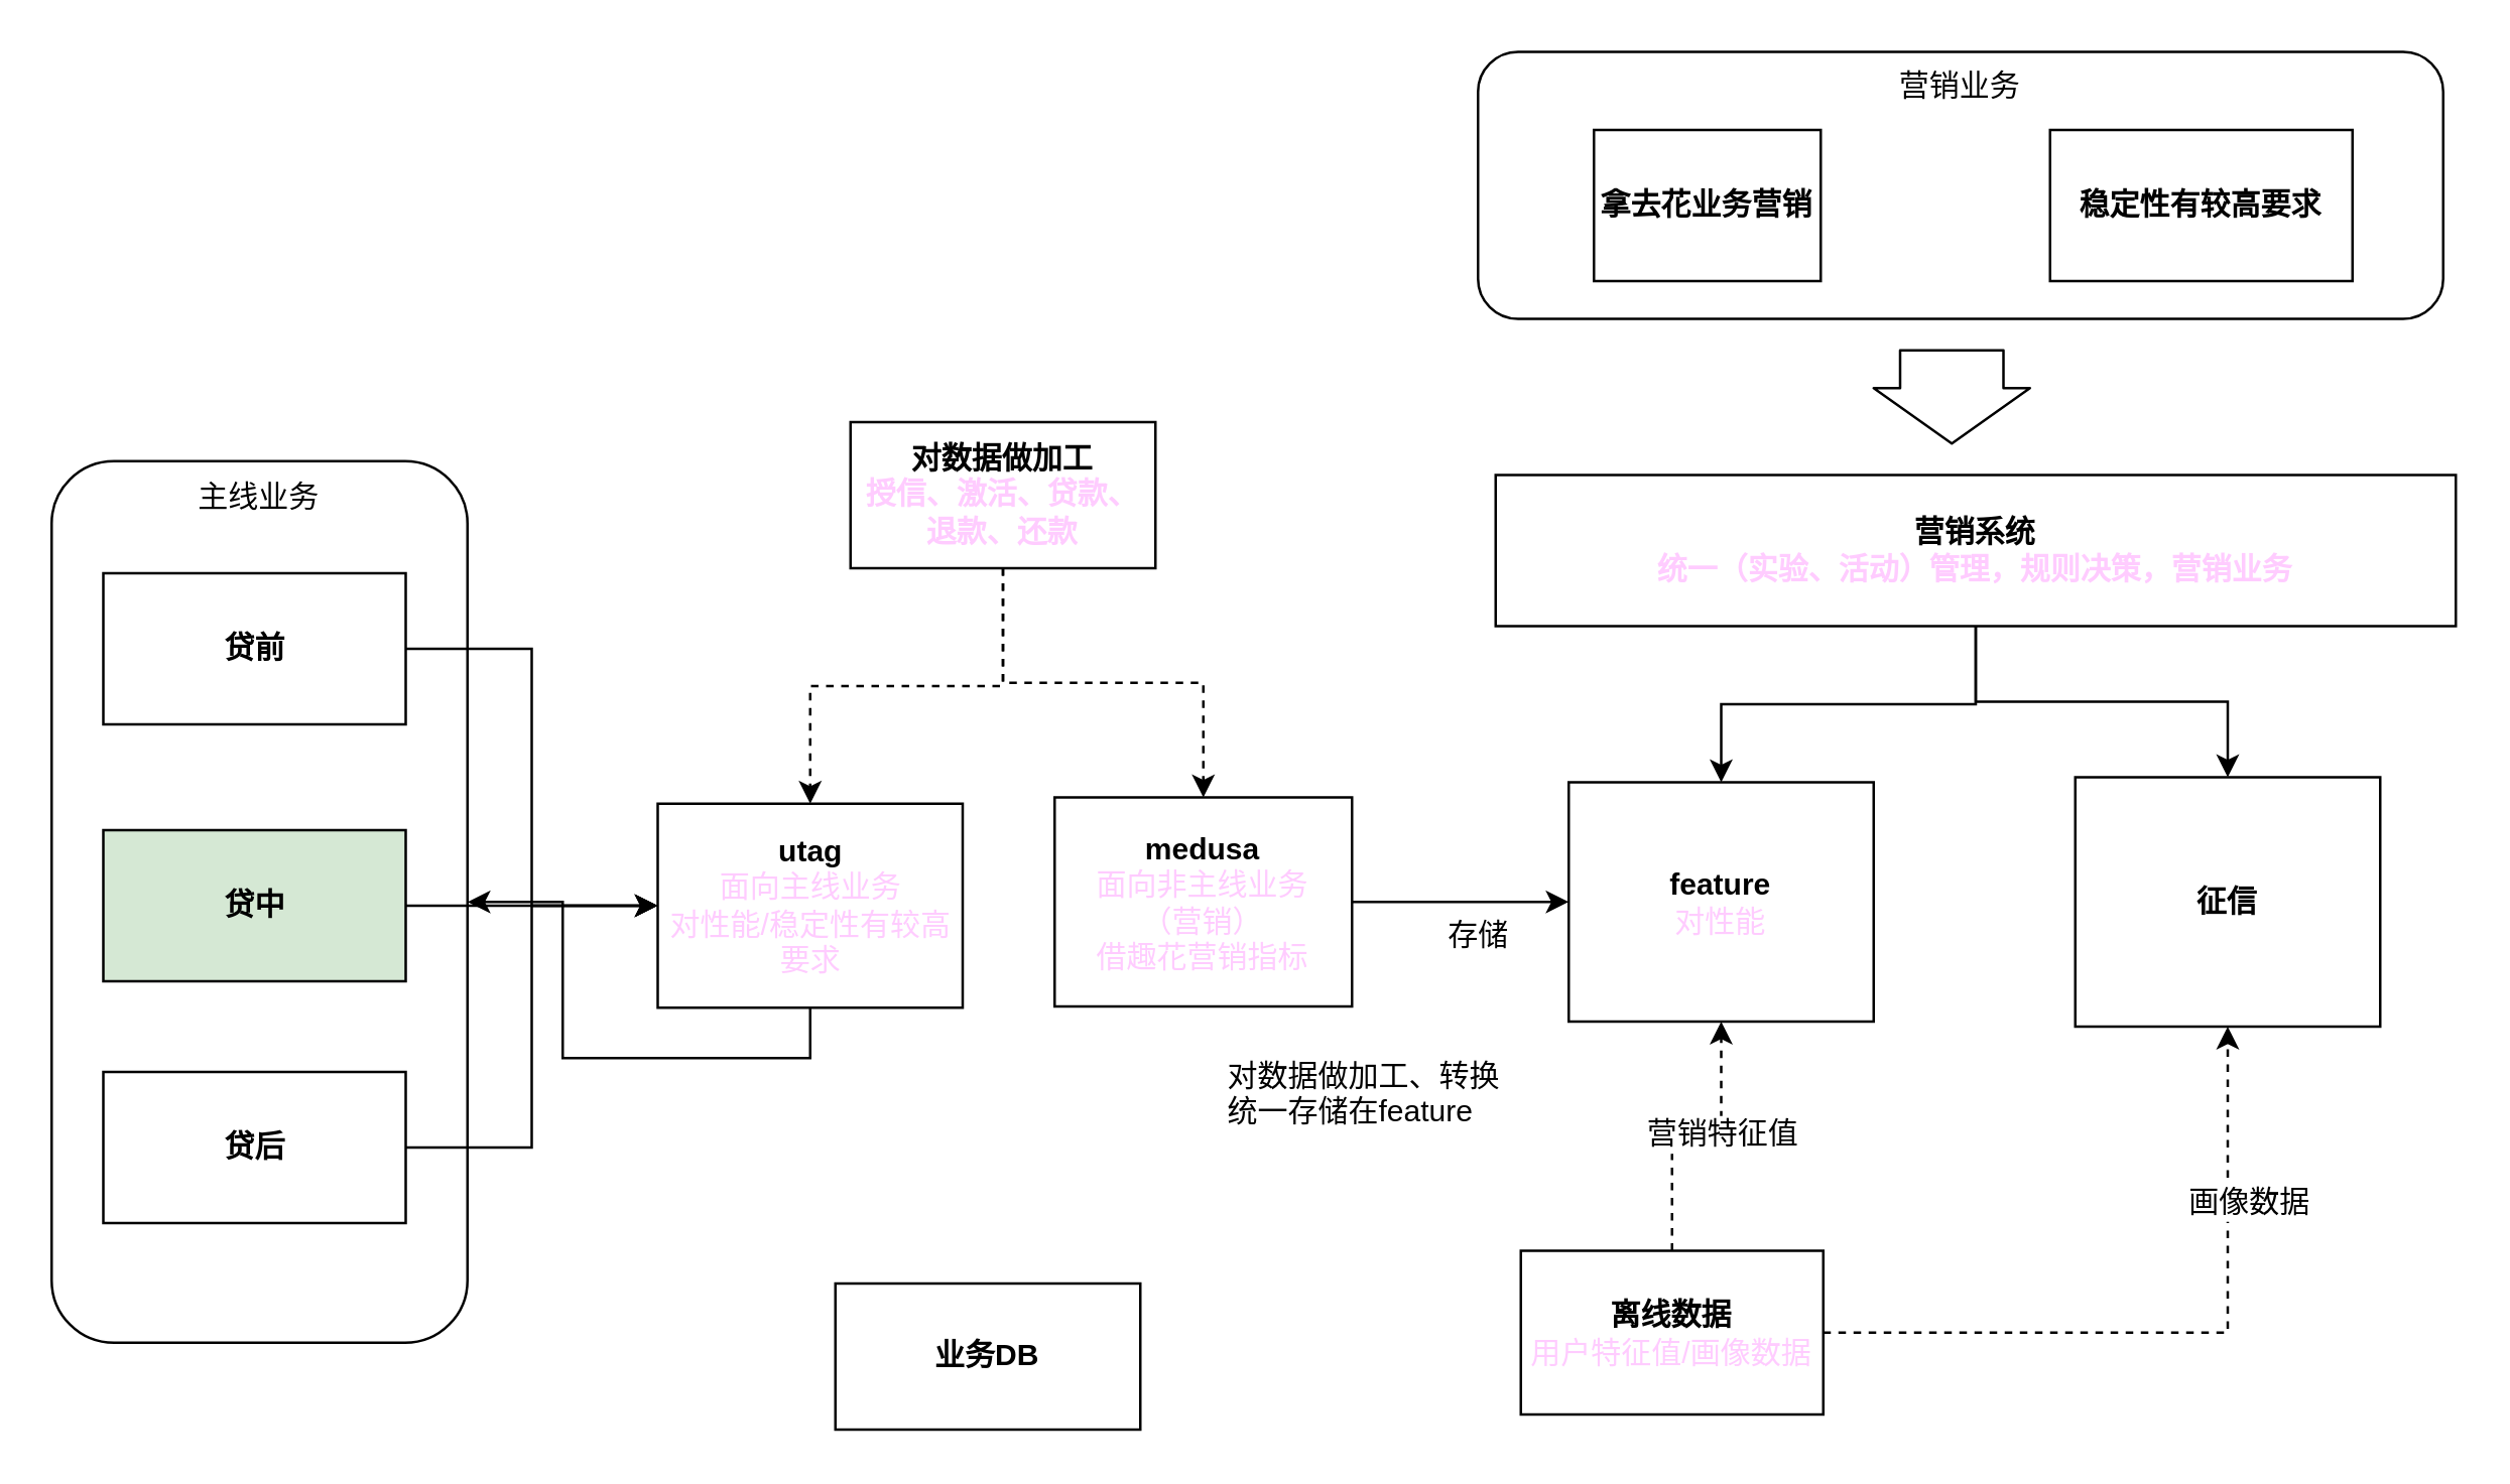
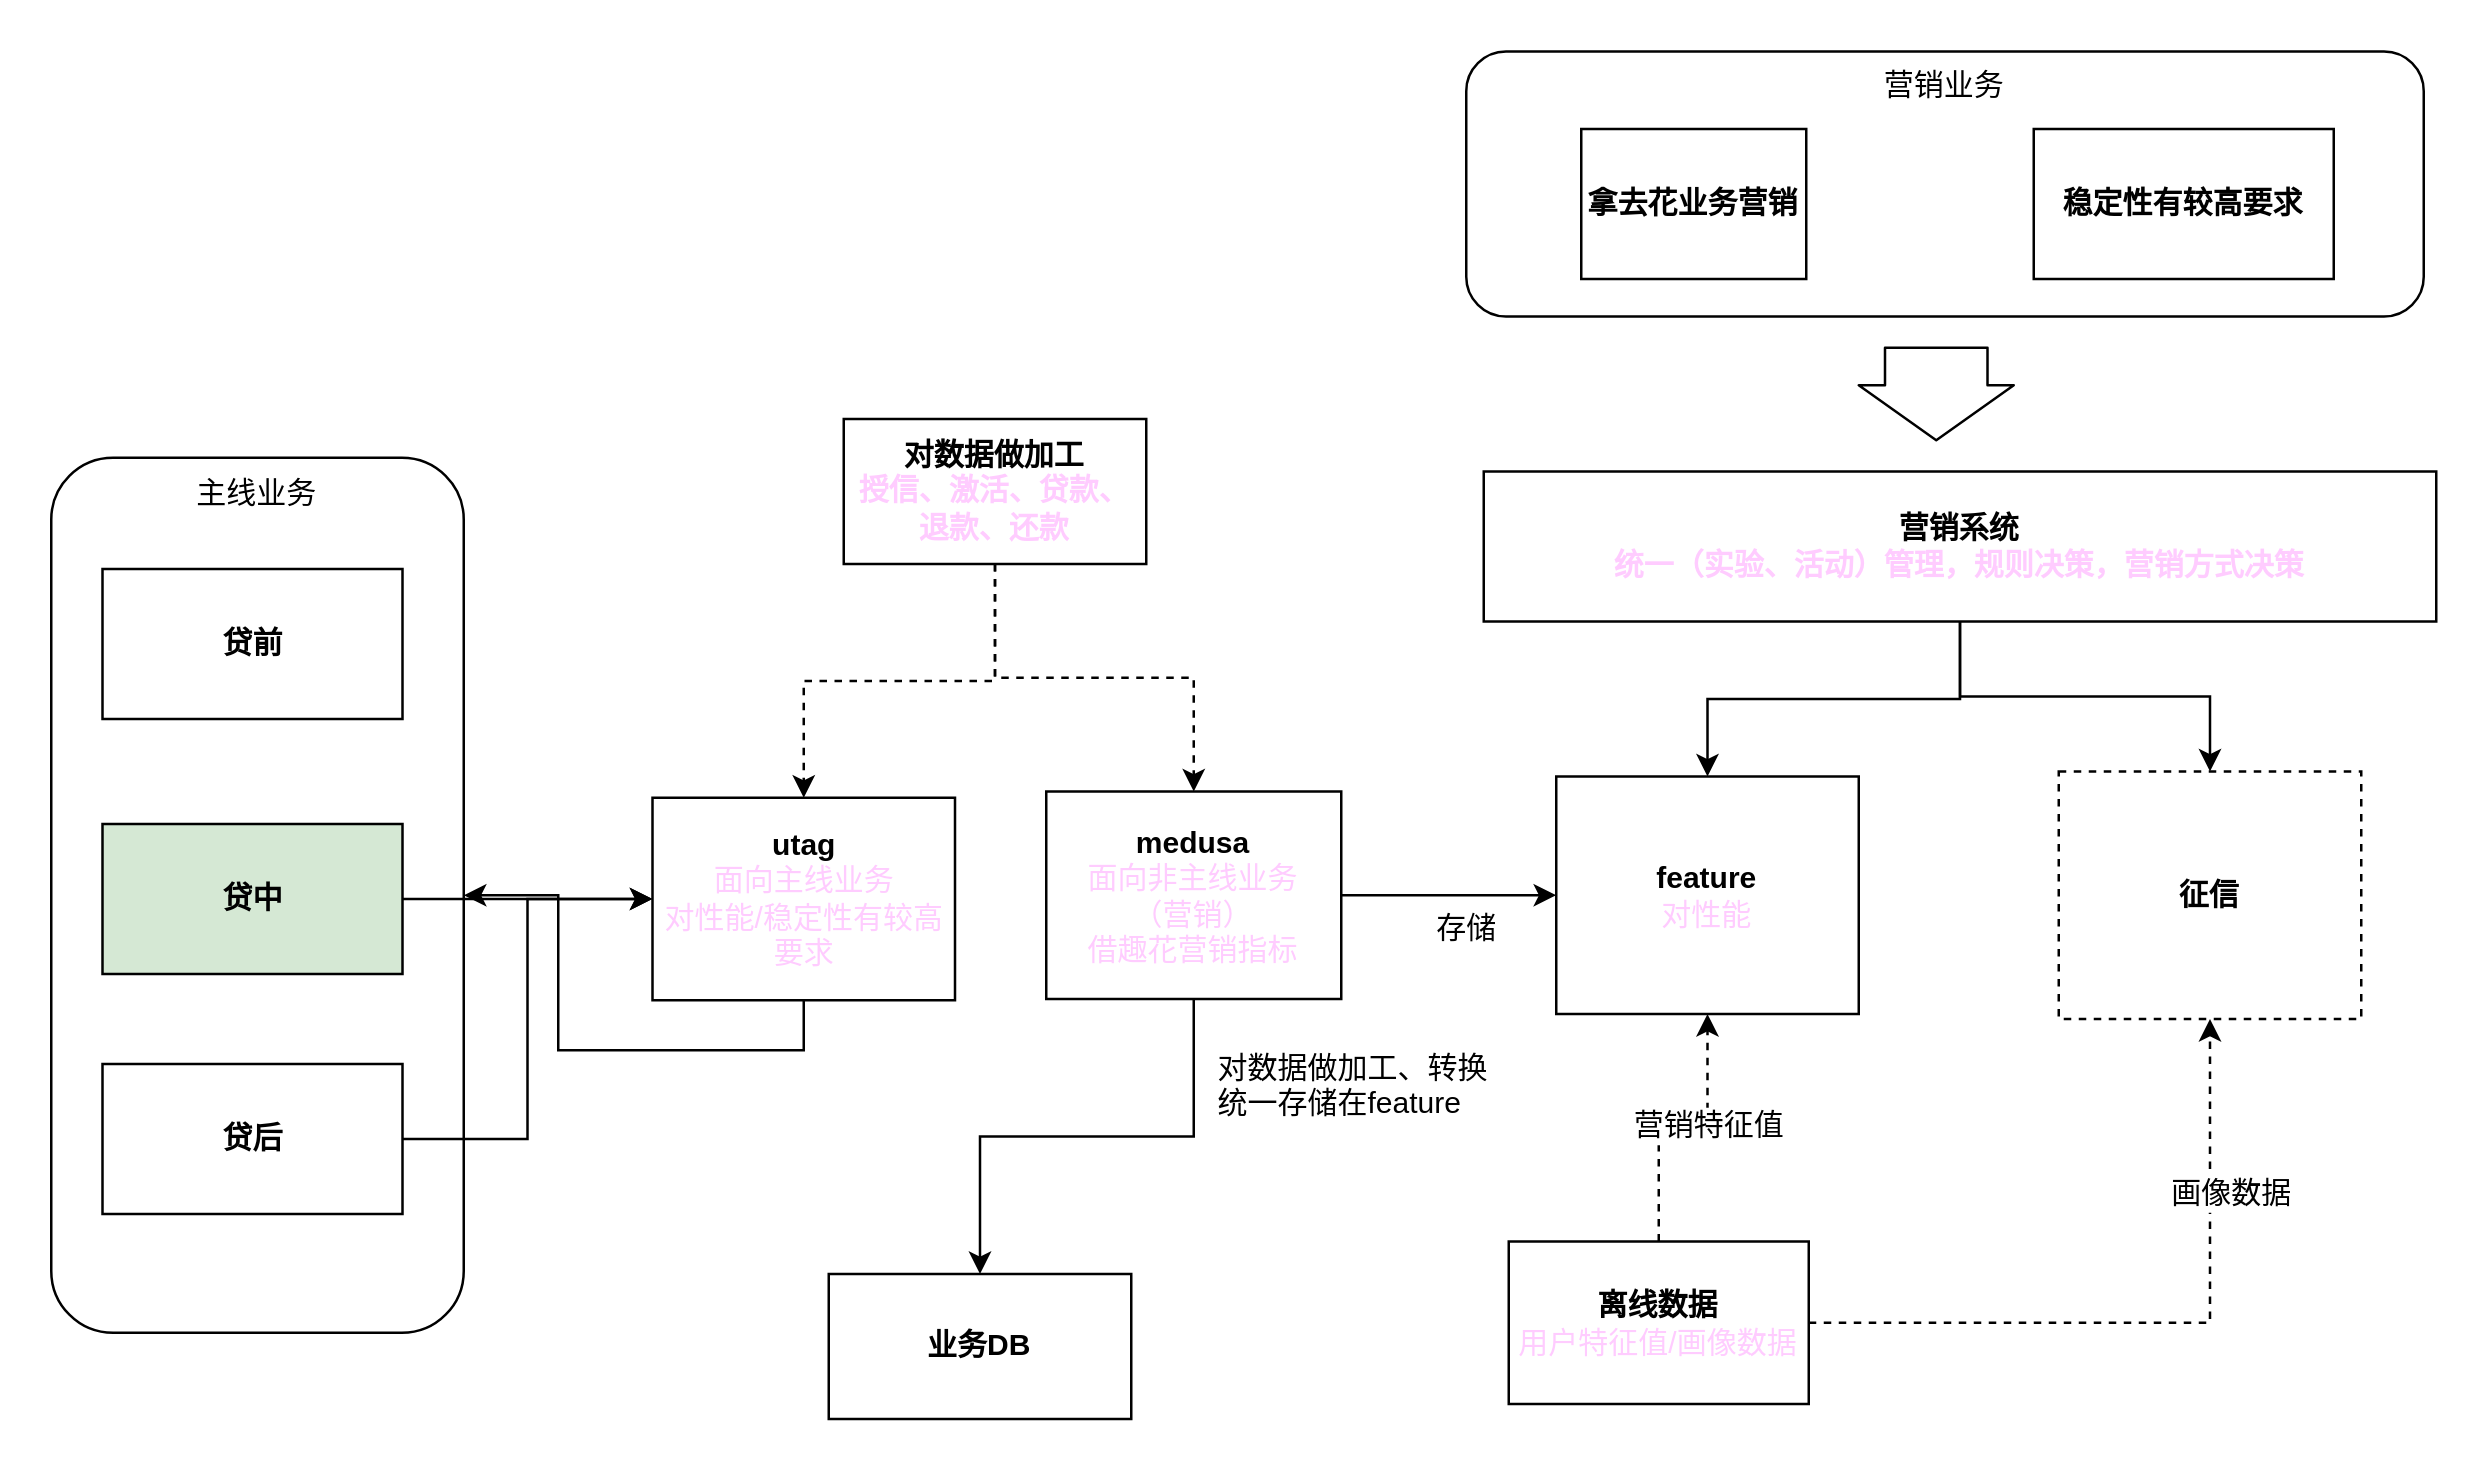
  <mxCell id="0" />
  <mxCell id="1" parent="0" />
  <mxCell id="2" value="营销业务" style="rounded=1;whiteSpace=wrap;html=1;verticalAlign=top;" parent="1" vertex="1"><mxGeometry x="586" y="20" width="383" height="106" as="geometry" /></mxCell>
  <mxCell id="3" value="主线业务" style="rounded=1;whiteSpace=wrap;html=1;verticalAlign=top;" parent="1" vertex="1"><mxGeometry x="20" y="182.5" width="165" height="350" as="geometry" /></mxCell>
  <mxCell id="4" style="edgeStyle=orthogonalEdgeStyle;rounded=0;orthogonalLoop=1;jettySize=auto;html=1;exitX=1;exitY=0.5;exitDx=0;exitDy=0;" parent="1" source="6" target="7" edge="1"><mxGeometry relative="1" as="geometry" /></mxCell>
+ <mxCell id="5" style="edgeStyle=orthogonalEdgeStyle;rounded=0;orthogonalLoop=1;jettySize=auto;html=1;exitX=0.5;exitY=1;exitDx=0;exitDy=0;entryX=0.5;entryY=0;entryDx=0;entryDy=0;" edge="1" parent="1" source="6" target="30"><mxGeometry relative="1" as="geometry"><mxPoint x="368" y="464" as="targetPoint" /></mxGeometry></mxCell>
  <mxCell id="6" value="&lt;b&gt;medusa&lt;/b&gt;&lt;br&gt;&lt;font color=&quot;#ffccff&quot;&gt;面向非主线业务&lt;br&gt;（营销）&lt;br&gt;&lt;/font&gt;&lt;span style=&quot;color: rgb(255 , 204 , 255)&quot;&gt;借趣花营销指标&lt;/span&gt;&lt;b&gt;&lt;br&gt;&lt;/b&gt;" style="rounded=0;whiteSpace=wrap;html=1;" parent="1" vertex="1"><mxGeometry x="418" y="316" width="118" height="83" as="geometry" /></mxCell>
  <mxCell id="7" value="&lt;b&gt;feature&lt;/b&gt;&lt;br&gt;&lt;font color=&quot;#ffccff&quot;&gt;对性能&lt;br&gt;&lt;/font&gt;" style="rounded=0;whiteSpace=wrap;html=1;" parent="1" vertex="1"><mxGeometry x="622" y="310" width="121" height="95" as="geometry" /></mxCell>
  <mxCell id="8" style="edgeStyle=orthogonalEdgeStyle;rounded=0;orthogonalLoop=1;jettySize=auto;html=1;exitX=0.5;exitY=0;exitDx=0;exitDy=0;dashed=1;" parent="1" source="12" target="7" edge="1"><mxGeometry relative="1" as="geometry" /></mxCell>
  <mxCell id="9" value="营销特征值" style="text;html=1;align=center;verticalAlign=middle;resizable=0;points=[];labelBackgroundColor=#ffffff;" parent="8" vertex="1" connectable="0"><mxGeometry x="0.006" y="9" relative="1" as="geometry"><mxPoint x="9" y="8" as="offset" /></mxGeometry></mxCell>
  <mxCell id="10" style="edgeStyle=orthogonalEdgeStyle;rounded=0;orthogonalLoop=1;jettySize=auto;html=1;exitX=1;exitY=0.5;exitDx=0;exitDy=0;entryX=0.5;entryY=1;entryDx=0;entryDy=0;dashed=1;" parent="1" source="12" target="25" edge="1"><mxGeometry relative="1" as="geometry" /></mxCell>
  <mxCell id="11" value="画像数据" style="text;html=1;align=center;verticalAlign=middle;resizable=0;points=[];labelBackgroundColor=#ffffff;" parent="10" vertex="1" connectable="0"><mxGeometry x="0.006" y="26" relative="1" as="geometry"><mxPoint x="26" y="-26" as="offset" /></mxGeometry></mxCell>
  <mxCell id="12" value="&lt;b&gt;离线数据&lt;/b&gt;&lt;br&gt;&lt;font color=&quot;#ffccff&quot;&gt;用户特征值/画像数据&lt;/font&gt;" style="rounded=0;whiteSpace=wrap;html=1;" parent="1" vertex="1"><mxGeometry x="603" y="496" width="120" height="65" as="geometry" /></mxCell>
  <mxCell id="13" value="&lt;b&gt;拿去花业务营销&lt;/b&gt;&lt;br&gt;" style="rounded=0;whiteSpace=wrap;html=1;" parent="1" vertex="1"><mxGeometry x="632" y="51" width="90" height="60" as="geometry" /></mxCell>
  <mxCell id="14" value="&lt;b&gt;稳定性有较高要求&lt;/b&gt;" style="rounded=0;whiteSpace=wrap;html=1;" parent="1" vertex="1"><mxGeometry x="813" y="51" width="120" height="60" as="geometry" /></mxCell>
  <mxCell id="15" style="edgeStyle=orthogonalEdgeStyle;rounded=0;orthogonalLoop=1;jettySize=auto;html=1;exitX=0.5;exitY=1;exitDx=0;exitDy=0;entryX=0.5;entryY=0;entryDx=0;entryDy=0;" parent="1" source="17" target="25" edge="1"><mxGeometry relative="1" as="geometry"><mxPoint x="657.5" y="250" as="sourcePoint" /></mxGeometry></mxCell>
  <mxCell id="16" style="edgeStyle=orthogonalEdgeStyle;rounded=0;orthogonalLoop=1;jettySize=auto;html=1;exitX=0.5;exitY=1;exitDx=0;exitDy=0;entryX=0.5;entryY=0;entryDx=0;entryDy=0;" edge="1" parent="1" source="17" target="7"><mxGeometry relative="1" as="geometry" /></mxCell>
- <mxCell id="17" value="&lt;b&gt;营销系统&lt;br&gt;&lt;font color=&quot;#ffccff&quot;&gt;统一（实验、&lt;/font&gt;&lt;/b&gt;&lt;b&gt;&lt;font color=&quot;#ffccff&quot;&gt;活动&lt;/font&gt;&lt;/b&gt;&lt;b&gt;&lt;font color=&quot;#ffccff&quot;&gt;）管理，规则决策，营销业务&lt;/font&gt;&lt;br&gt;&lt;/b&gt;" style="rounded=0;whiteSpace=wrap;html=1;" parent="1" vertex="1"><mxGeometry x="593" y="188" width="381" height="60" as="geometry" /></mxCell>
- <mxCell id="18" style="edgeStyle=orthogonalEdgeStyle;rounded=0;orthogonalLoop=1;jettySize=auto;html=1;exitX=1;exitY=0.5;exitDx=0;exitDy=0;entryX=0;entryY=0.5;entryDx=0;entryDy=0;" parent="1" source="19" target="27" edge="1"><mxGeometry relative="1" as="geometry" /></mxCell>
+ <mxCell id="17" value="&lt;b&gt;营销系统&lt;br&gt;&lt;font color=&quot;#ffccff&quot;&gt;统一（实验、&lt;/font&gt;&lt;/b&gt;&lt;b&gt;&lt;font color=&quot;#ffccff&quot;&gt;活动&lt;/font&gt;&lt;/b&gt;&lt;b&gt;&lt;font color=&quot;#ffccff&quot;&gt;）管理，规则决策，营销方式决策&lt;/font&gt;&lt;br&gt;&lt;/b&gt;" style="rounded=0;whiteSpace=wrap;html=1;" parent="1" vertex="1"><mxGeometry x="593" y="188" width="381" height="60" as="geometry" /></mxCell>
  <mxCell id="19" value="&lt;b&gt;贷前&lt;/b&gt;" style="rounded=0;whiteSpace=wrap;html=1;" parent="1" vertex="1"><mxGeometry x="40.5" y="227" width="120" height="60" as="geometry" /></mxCell>
  <mxCell id="20" style="edgeStyle=orthogonalEdgeStyle;rounded=0;orthogonalLoop=1;jettySize=auto;html=1;exitX=1;exitY=0.5;exitDx=0;exitDy=0;entryX=0;entryY=0.5;entryDx=0;entryDy=0;" parent="1" source="21" target="27" edge="1"><mxGeometry relative="1" as="geometry"><mxPoint x="251.667" y="364.167" as="targetPoint" /></mxGeometry></mxCell>
  <mxCell id="21" value="&lt;b&gt;贷中&lt;/b&gt;" style="rounded=0;whiteSpace=wrap;html=1;fillColor=#d5e8d4;" parent="1" vertex="1"><mxGeometry x="40.5" y="329" width="120" height="60" as="geometry" /></mxCell>
  <mxCell id="22" style="edgeStyle=orthogonalEdgeStyle;rounded=0;orthogonalLoop=1;jettySize=auto;html=1;exitX=1;exitY=0.5;exitDx=0;exitDy=0;entryX=0;entryY=0.5;entryDx=0;entryDy=0;" parent="1" source="23" target="27" edge="1"><mxGeometry relative="1" as="geometry"><mxPoint x="255" y="362.5" as="targetPoint" /></mxGeometry></mxCell>
  <mxCell id="23" value="&lt;b&gt;贷后&lt;/b&gt;" style="rounded=0;whiteSpace=wrap;html=1;" parent="1" vertex="1"><mxGeometry x="40.5" y="425" width="120" height="60" as="geometry" /></mxCell>
  <mxCell id="24" value="存储" style="text;html=1;align=center;verticalAlign=middle;resizable=0;points=[];autosize=1;" parent="1" vertex="1"><mxGeometry x="569" y="362" width="34" height="18" as="geometry" /></mxCell>
- <mxCell id="25" value="&lt;b&gt;征信&lt;/b&gt;" style="rounded=0;whiteSpace=wrap;html=1;" parent="1" vertex="1"><mxGeometry x="823" y="308" width="121" height="99" as="geometry" /></mxCell>
+ <mxCell id="25" value="&lt;b&gt;征信&lt;/b&gt;" style="rounded=0;whiteSpace=wrap;html=1;dashed=1;" parent="1" vertex="1"><mxGeometry x="823" y="308" width="121" height="99" as="geometry" /></mxCell>
  <mxCell id="26" style="edgeStyle=orthogonalEdgeStyle;rounded=0;orthogonalLoop=1;jettySize=auto;html=1;exitX=0.5;exitY=1;exitDx=0;exitDy=0;" edge="1" parent="1" source="27" target="3"><mxGeometry relative="1" as="geometry" /></mxCell>
  <mxCell id="27" value="&lt;b&gt;utag&lt;/b&gt;&lt;br&gt;&lt;font color=&quot;#ffccff&quot;&gt;面向主线业务&lt;br&gt;对性能/稳定性有较高要求&lt;/font&gt;" style="rounded=0;whiteSpace=wrap;html=1;" parent="1" vertex="1"><mxGeometry x="260.5" y="318.5" width="121" height="81" as="geometry" /></mxCell>
  <mxCell id="28" value="对数据做加工、转换&lt;br&gt;统一存储在feature" style="text;html=1;" parent="1" vertex="1"><mxGeometry x="485" y="413" width="118" height="45" as="geometry" /></mxCell>
  <mxCell id="29" value="" style="shape=flexArrow;endArrow=classic;html=1;width=41;endSize=7;" parent="1" edge="1"><mxGeometry width="50" height="50" relative="1" as="geometry"><mxPoint x="774" y="138" as="sourcePoint" /><mxPoint x="774" y="176" as="targetPoint" /></mxGeometry></mxCell>
  <mxCell id="30" value="&lt;b&gt;业务DB&lt;/b&gt;" style="rounded=0;whiteSpace=wrap;html=1;" parent="1" vertex="1"><mxGeometry y="509" width="121" height="58" as="geometry" x="331" /></mxCell>
  <mxCell id="31" style="edgeStyle=orthogonalEdgeStyle;rounded=0;orthogonalLoop=1;jettySize=auto;html=1;exitX=0.5;exitY=1;exitDx=0;exitDy=0;entryX=0.5;entryY=0;entryDx=0;entryDy=0;dashed=1;" edge="1" parent="1" source="33" target="27"><mxGeometry relative="1" as="geometry" /></mxCell>
  <mxCell id="32" style="edgeStyle=orthogonalEdgeStyle;rounded=0;orthogonalLoop=1;jettySize=auto;html=1;exitX=0.5;exitY=1;exitDx=0;exitDy=0;entryX=0.5;entryY=0;entryDx=0;entryDy=0;dashed=1;" edge="1" parent="1" source="33" target="6"><mxGeometry relative="1" as="geometry" /></mxCell>
  <mxCell id="33" value="&lt;b&gt;对数据做加工&lt;br&gt;&lt;font color=&quot;#ffccff&quot;&gt;授信、激活、贷款、退款、还款&lt;/font&gt;&lt;br&gt;&lt;/b&gt;" style="rounded=0;whiteSpace=wrap;html=1;" parent="1" vertex="1"><mxGeometry x="337" y="167" width="121" height="58" as="geometry" /></mxCell>
